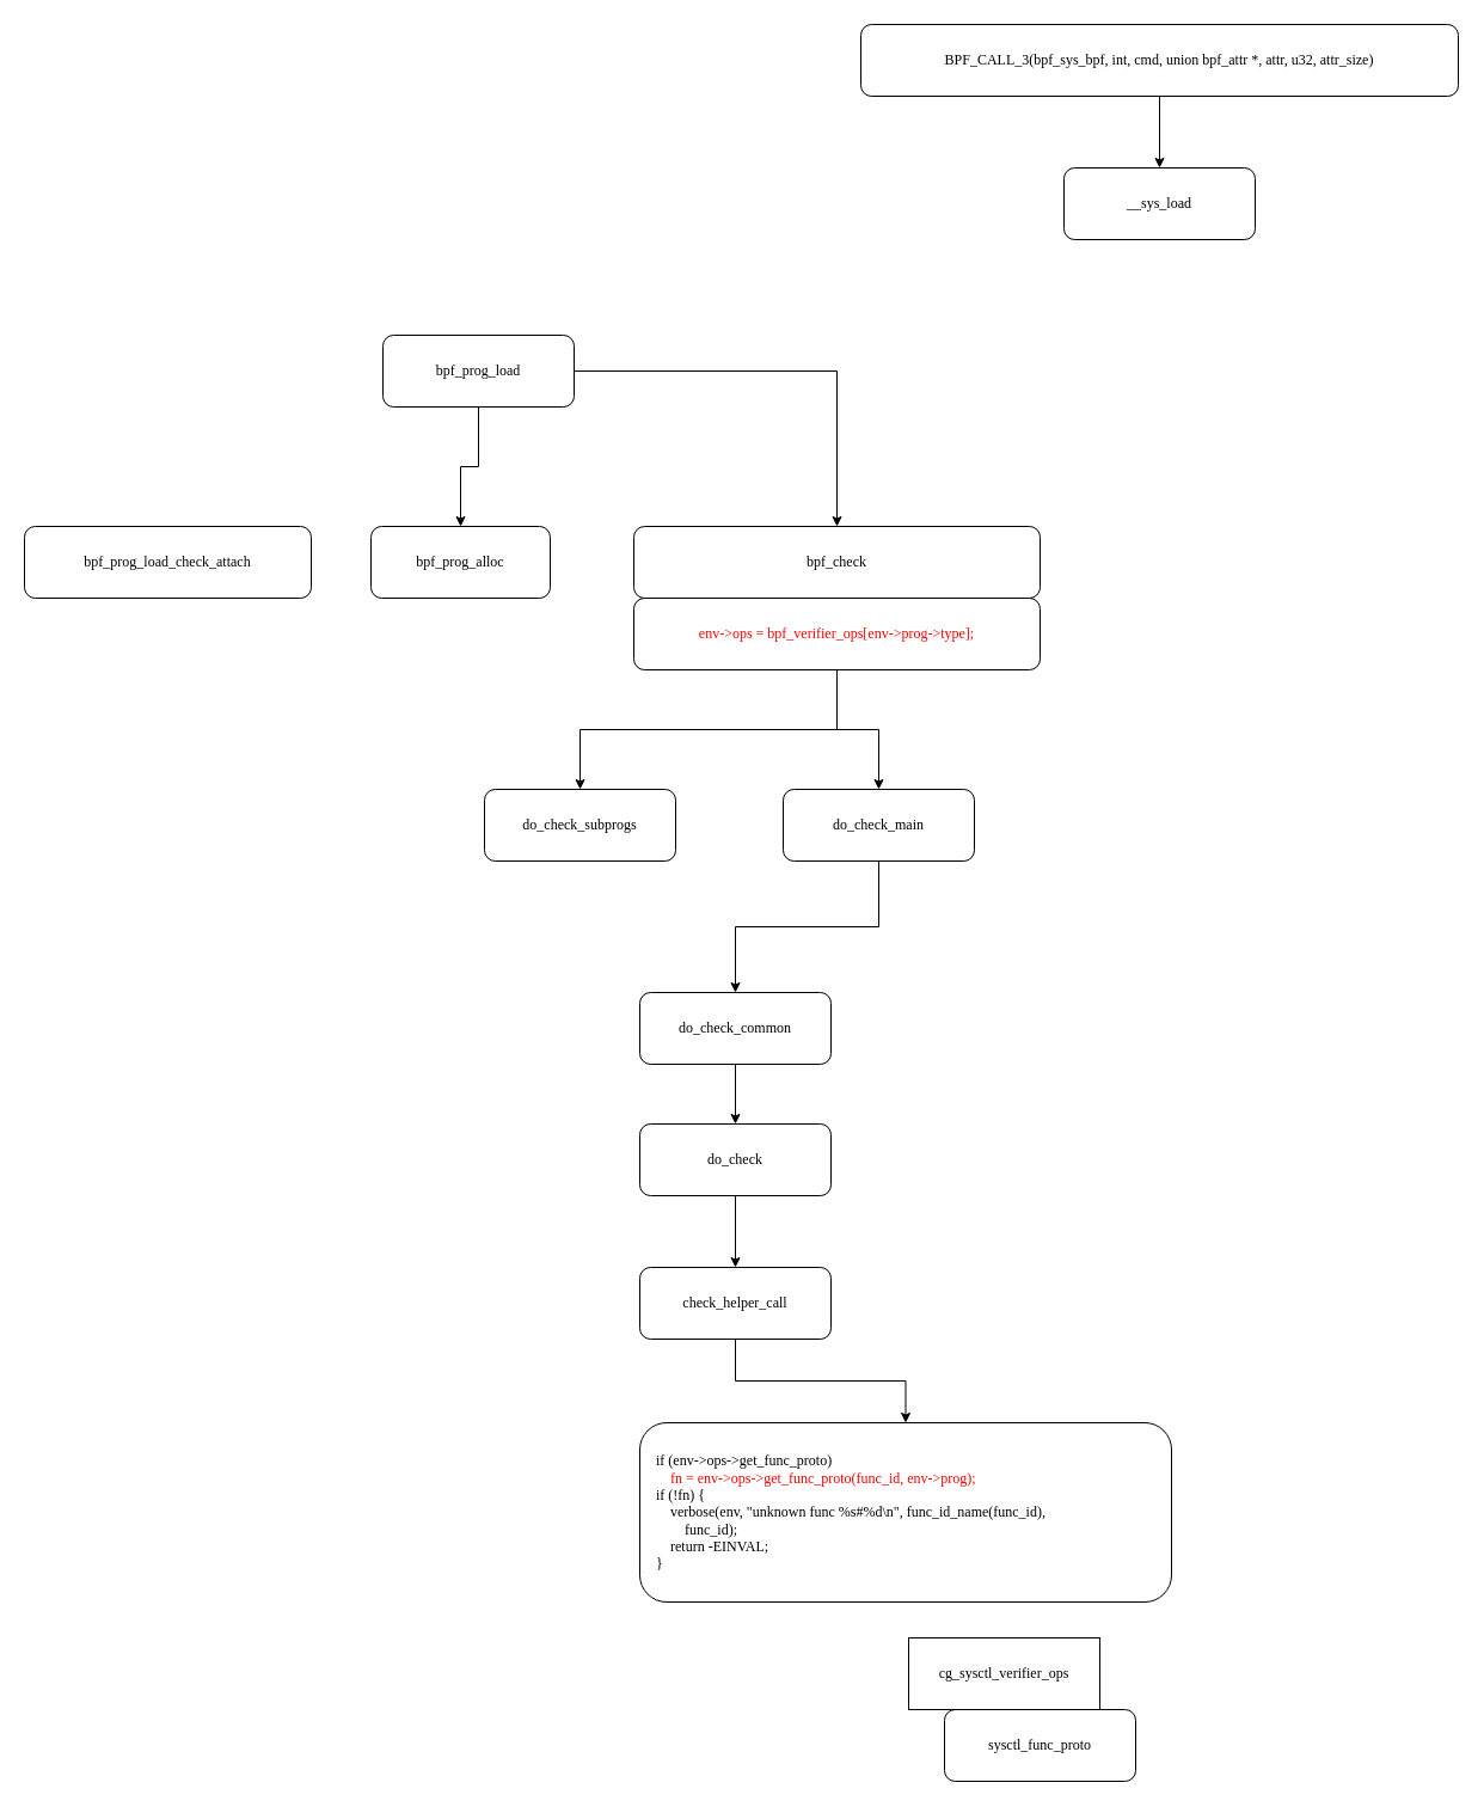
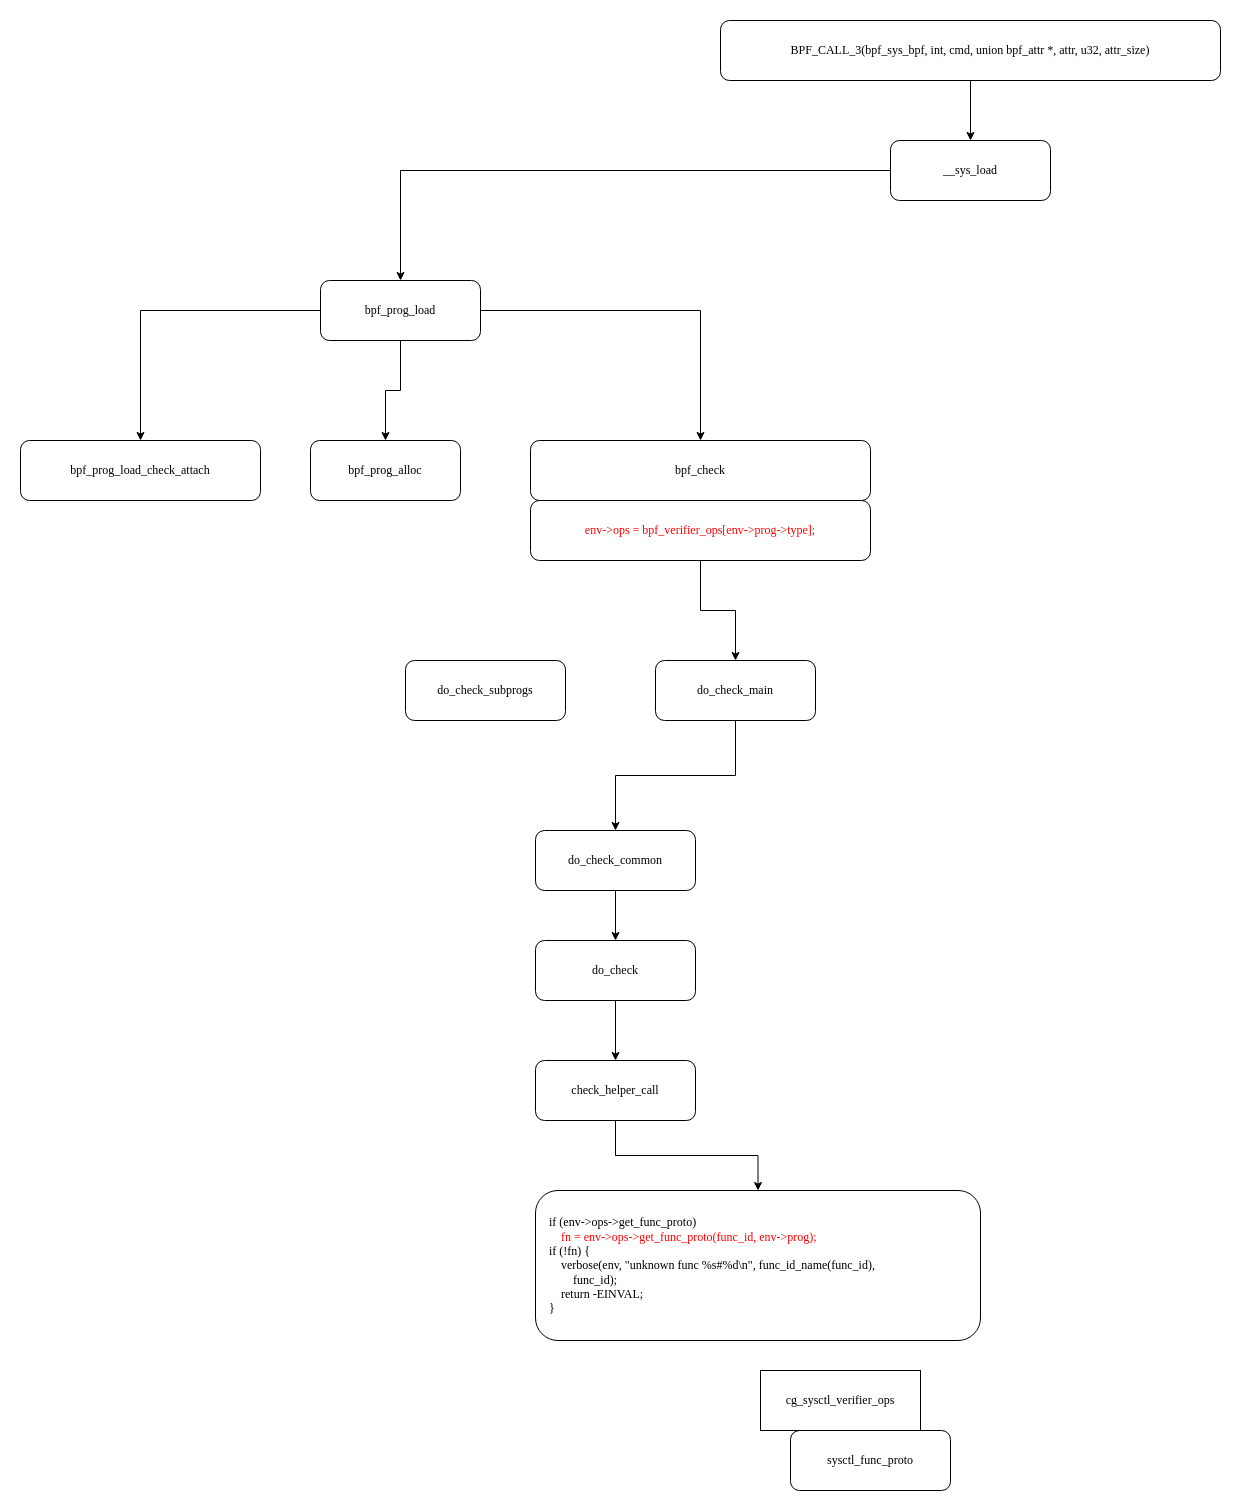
  <mxCell id="0" />
  <mxCell id="1" parent="0" />
  <mxCell id="2" style="edgeStyle=orthogonalEdgeStyle;rounded=0;orthogonalLoop=1;jettySize=auto;html=1;" parent="1" source="3" target="25" edge="1"><mxGeometry relative="1" as="geometry" /></mxCell>
  <mxCell id="3" value="check_helper_call" style="rounded=1;whiteSpace=wrap;html=1;fontFamily=Verdana;" parent="1" vertex="1"><mxGeometry x="535" y="1060" width="160" height="60" as="geometry" /></mxCell>
  <mxCell id="4" style="edgeStyle=orthogonalEdgeStyle;rounded=0;orthogonalLoop=1;jettySize=auto;html=1;" parent="1" source="5" target="3" edge="1"><mxGeometry relative="1" as="geometry" /></mxCell>
  <mxCell id="5" value="do_check" style="rounded=1;whiteSpace=wrap;html=1;fontFamily=Verdana;" parent="1" vertex="1"><mxGeometry x="535" y="940" width="160" height="60" as="geometry" /></mxCell>
  <mxCell id="6" style="edgeStyle=orthogonalEdgeStyle;rounded=0;orthogonalLoop=1;jettySize=auto;html=1;" parent="1" source="7" target="5" edge="1"><mxGeometry relative="1" as="geometry" /></mxCell>
  <mxCell id="7" value="do_check_common" style="rounded=1;whiteSpace=wrap;html=1;fontFamily=Verdana;" parent="1" vertex="1"><mxGeometry x="535" y="830" width="160" height="60" as="geometry" /></mxCell>
  <mxCell id="8" style="edgeStyle=orthogonalEdgeStyle;rounded=0;orthogonalLoop=1;jettySize=auto;html=1;" parent="1" source="9" target="7" edge="1"><mxGeometry relative="1" as="geometry" /></mxCell>
  <mxCell id="9" value="do_check_main" style="rounded=1;whiteSpace=wrap;html=1;fontFamily=Verdana;" parent="1" vertex="1"><mxGeometry x="655" y="660" width="160" height="60" as="geometry" /></mxCell>
  <mxCell id="10" value="do_check_subprogs" style="rounded=1;whiteSpace=wrap;html=1;fontFamily=Verdana;" parent="1" vertex="1"><mxGeometry x="405" y="660" width="160" height="60" as="geometry" /></mxCell>
  <mxCell id="11" value="bpf_check" style="rounded=1;whiteSpace=wrap;html=1;fontFamily=Verdana;" parent="1" vertex="1"><mxGeometry x="530" y="440" width="340" height="60" as="geometry" /></mxCell>
+ <mxCell id="12" style="edgeStyle=orthogonalEdgeStyle;rounded=0;orthogonalLoop=1;jettySize=auto;html=1;" parent="1" source="15" target="20" edge="1"><mxGeometry relative="1" as="geometry" /></mxCell>
  <mxCell id="13" style="edgeStyle=orthogonalEdgeStyle;rounded=0;orthogonalLoop=1;jettySize=auto;html=1;" parent="1" source="15" target="21" edge="1"><mxGeometry relative="1" as="geometry" /></mxCell>
  <mxCell id="14" style="edgeStyle=orthogonalEdgeStyle;rounded=0;orthogonalLoop=1;jettySize=auto;html=1;" parent="1" source="15" target="11" edge="1"><mxGeometry relative="1" as="geometry" /></mxCell>
  <mxCell id="15" value="bpf_prog_load" style="rounded=1;whiteSpace=wrap;html=1;fontFamily=Verdana;" parent="1" vertex="1"><mxGeometry x="320" y="280" width="160" height="60" as="geometry" /></mxCell>
+ <mxCell id="16" style="edgeStyle=orthogonalEdgeStyle;rounded=0;orthogonalLoop=1;jettySize=auto;html=1;" parent="1" source="17" target="15" edge="1"><mxGeometry relative="1" as="geometry" /></mxCell>
  <mxCell id="17" value="__sys_load" style="rounded=1;whiteSpace=wrap;html=1;fontFamily=Verdana;" parent="1" vertex="1"><mxGeometry x="890" y="140" width="160" height="60" as="geometry" /></mxCell>
  <mxCell id="18" style="edgeStyle=orthogonalEdgeStyle;rounded=0;orthogonalLoop=1;jettySize=auto;html=1;" parent="1" source="19" target="17" edge="1"><mxGeometry relative="1" as="geometry" /></mxCell>
  <mxCell id="19" value="BPF_CALL_3(bpf_sys_bpf, int, cmd, union bpf_attr *, attr, u32, attr_size)" style="rounded=1;whiteSpace=wrap;html=1;fontFamily=Verdana;" parent="1" vertex="1"><mxGeometry x="720" y="20" width="500" height="60" as="geometry" /></mxCell>
  <mxCell id="20" value="bpf_prog_load_check_attach" style="rounded=1;whiteSpace=wrap;html=1;fontFamily=Verdana;" parent="1" vertex="1"><mxGeometry x="20" y="440" width="240" height="60" as="geometry" /></mxCell>
  <mxCell id="21" value="bpf_prog_alloc" style="rounded=1;whiteSpace=wrap;html=1;fontFamily=Verdana;" parent="1" vertex="1"><mxGeometry x="310" y="440" width="150" height="60" as="geometry" /></mxCell>
- <mxCell id="22" style="edgeStyle=orthogonalEdgeStyle;rounded=0;orthogonalLoop=1;jettySize=auto;html=1;" parent="1" source="24" target="10" edge="1"><mxGeometry relative="1" as="geometry" /></mxCell>
  <mxCell id="23" style="edgeStyle=orthogonalEdgeStyle;rounded=0;orthogonalLoop=1;jettySize=auto;html=1;" parent="1" source="24" target="9" edge="1"><mxGeometry relative="1" as="geometry" /></mxCell>
  <mxCell id="24" value="&lt;font color=&quot;#ff0000&quot;&gt;env-&amp;gt;ops = bpf_verifier_ops[env-&amp;gt;prog-&amp;gt;type];&lt;/font&gt;" style="rounded=1;whiteSpace=wrap;html=1;fontFamily=Verdana;" parent="1" vertex="1"><mxGeometry x="530" y="500" width="340" height="60" as="geometry" /></mxCell>
  <mxCell id="25" value="&lt;div&gt;&amp;nbsp; &amp;nbsp; if (env-&amp;gt;ops-&amp;gt;get_func_proto)&lt;span style=&quot;&quot;&gt;&lt;/span&gt;&lt;/div&gt;&lt;div&gt;&lt;span style=&quot;&quot;&gt;&lt;font color=&quot;#ff0000&quot;&gt;&lt;span style=&quot;&quot;&gt;&lt;span style=&quot;white-space: pre;&quot;&gt;&amp;nbsp;&amp;nbsp;&amp;nbsp;&amp;nbsp;&lt;/span&gt;&lt;span style=&quot;white-space: pre;&quot;&gt;&amp;nbsp;&amp;nbsp;&amp;nbsp;&amp;nbsp;&lt;/span&gt;&lt;/span&gt;fn = env-&amp;gt;ops-&amp;gt;get_func_proto(func_id, env-&amp;gt;prog);&lt;/font&gt;&lt;/span&gt;&lt;/div&gt;&lt;div&gt;&lt;span style=&quot;&quot;&gt;&lt;span style=&quot;&quot;&gt;&lt;span style=&quot;white-space: pre;&quot;&gt;&amp;nbsp;&amp;nbsp;&amp;nbsp;&amp;nbsp;&lt;/span&gt;&lt;/span&gt;if (!fn) {&lt;/span&gt;&lt;/div&gt;&lt;div&gt;&lt;span style=&quot;&quot;&gt;&lt;span style=&quot;&quot;&gt;&lt;span style=&quot;white-space: pre;&quot;&gt;&amp;nbsp;&amp;nbsp;&amp;nbsp;&amp;nbsp;&lt;/span&gt;&lt;span style=&quot;white-space: pre;&quot;&gt;&amp;nbsp;&amp;nbsp;&amp;nbsp;&amp;nbsp;&lt;/span&gt;&lt;/span&gt;verbose(env, &quot;unknown func %s#%d\n&quot;, func_id_name(func_id),&lt;/span&gt;&lt;/div&gt;&lt;div&gt;&lt;span style=&quot;&quot;&gt;&lt;span style=&quot;&quot;&gt;&lt;span style=&quot;white-space: pre;&quot;&gt;&amp;nbsp;&amp;nbsp;&amp;nbsp;&amp;nbsp;&lt;/span&gt;&lt;span style=&quot;white-space: pre;&quot;&gt;&amp;nbsp;&amp;nbsp;&amp;nbsp;&amp;nbsp;&lt;/span&gt;&lt;span style=&quot;white-space: pre;&quot;&gt;&amp;nbsp;&amp;nbsp;&amp;nbsp;&amp;nbsp;&lt;/span&gt;&lt;/span&gt;func_id);&lt;/span&gt;&lt;/div&gt;&lt;div&gt;&lt;span style=&quot;&quot;&gt;&lt;span style=&quot;&quot;&gt;&lt;span style=&quot;white-space: pre;&quot;&gt;&amp;nbsp;&amp;nbsp;&amp;nbsp;&amp;nbsp;&lt;/span&gt;&lt;span style=&quot;white-space: pre;&quot;&gt;&amp;nbsp;&amp;nbsp;&amp;nbsp;&amp;nbsp;&lt;/span&gt;&lt;/span&gt;return -EINVAL;&lt;/span&gt;&lt;/div&gt;&lt;div&gt;&lt;span style=&quot;&quot;&gt;&lt;span style=&quot;&quot;&gt;&lt;span style=&quot;white-space: pre;&quot;&gt;&amp;nbsp;&amp;nbsp;&amp;nbsp;&amp;nbsp;&lt;/span&gt;&lt;/span&gt;}&lt;/span&gt;&lt;/div&gt;" style="rounded=1;whiteSpace=wrap;html=1;fontFamily=Verdana;align=left;" parent="1" vertex="1"><mxGeometry x="535" y="1190" width="445" height="150" as="geometry" /></mxCell>
  <mxCell id="26" value="sysctl_func_proto" style="rounded=1;whiteSpace=wrap;html=1;fontFamily=Verdana;" parent="1" vertex="1"><mxGeometry x="790" y="1430" width="160" height="60" as="geometry" /></mxCell>
  <mxCell id="27" value="cg_sysctl_verifier_ops" style="whiteSpace=wrap;html=1;fontFamily=Verdana;rounded=0;" vertex="1" parent="1"><mxGeometry x="760" y="1370" width="160" height="60" as="geometry" /></mxCell>
